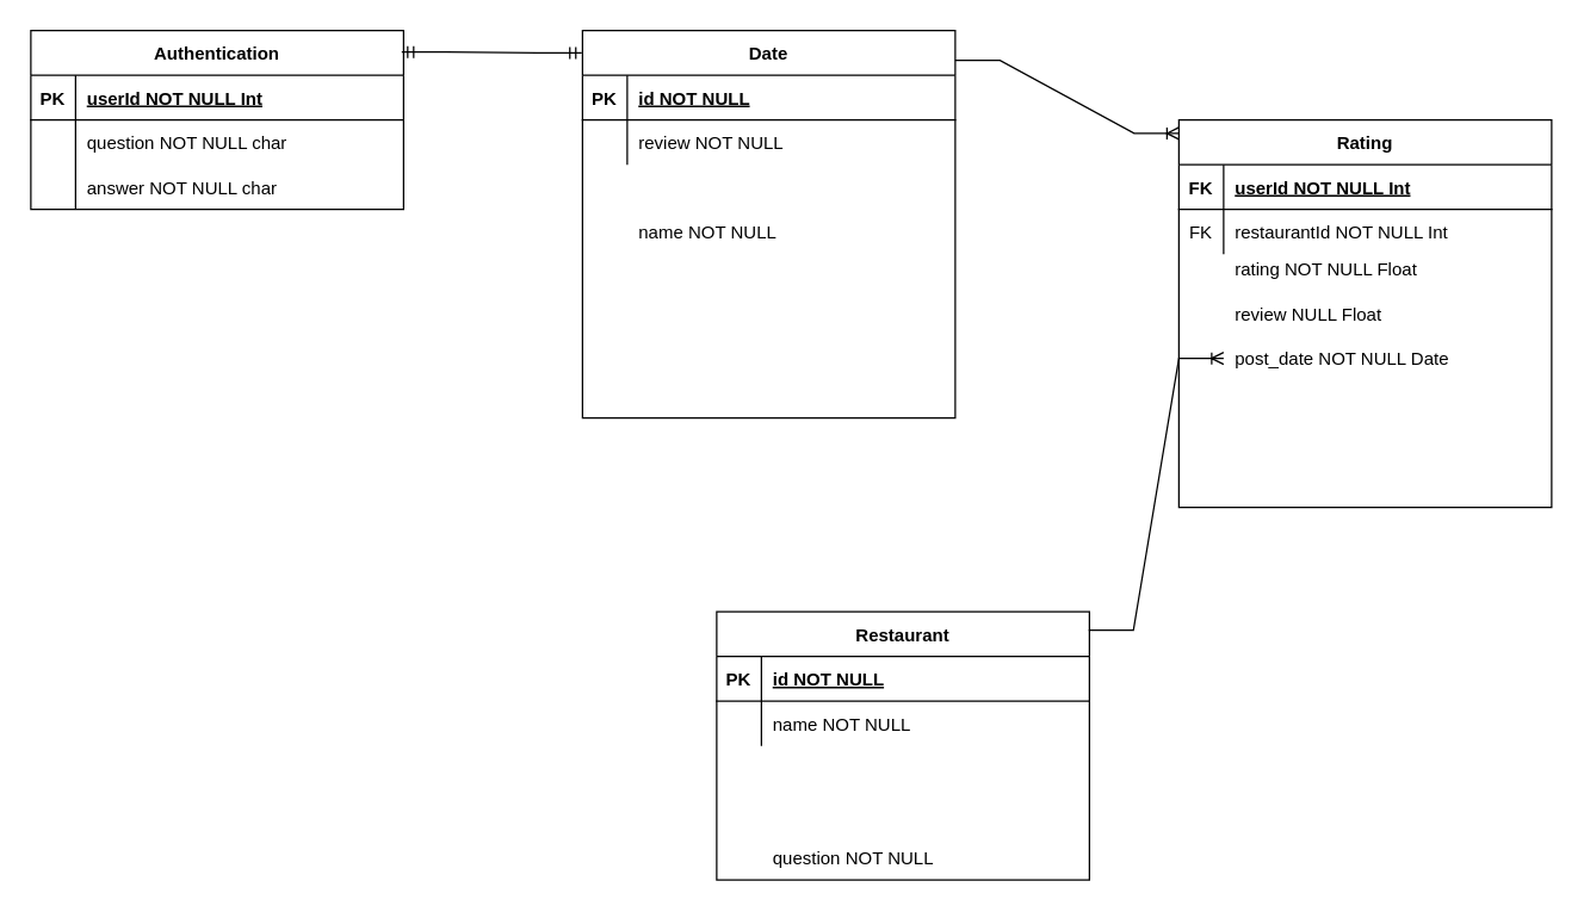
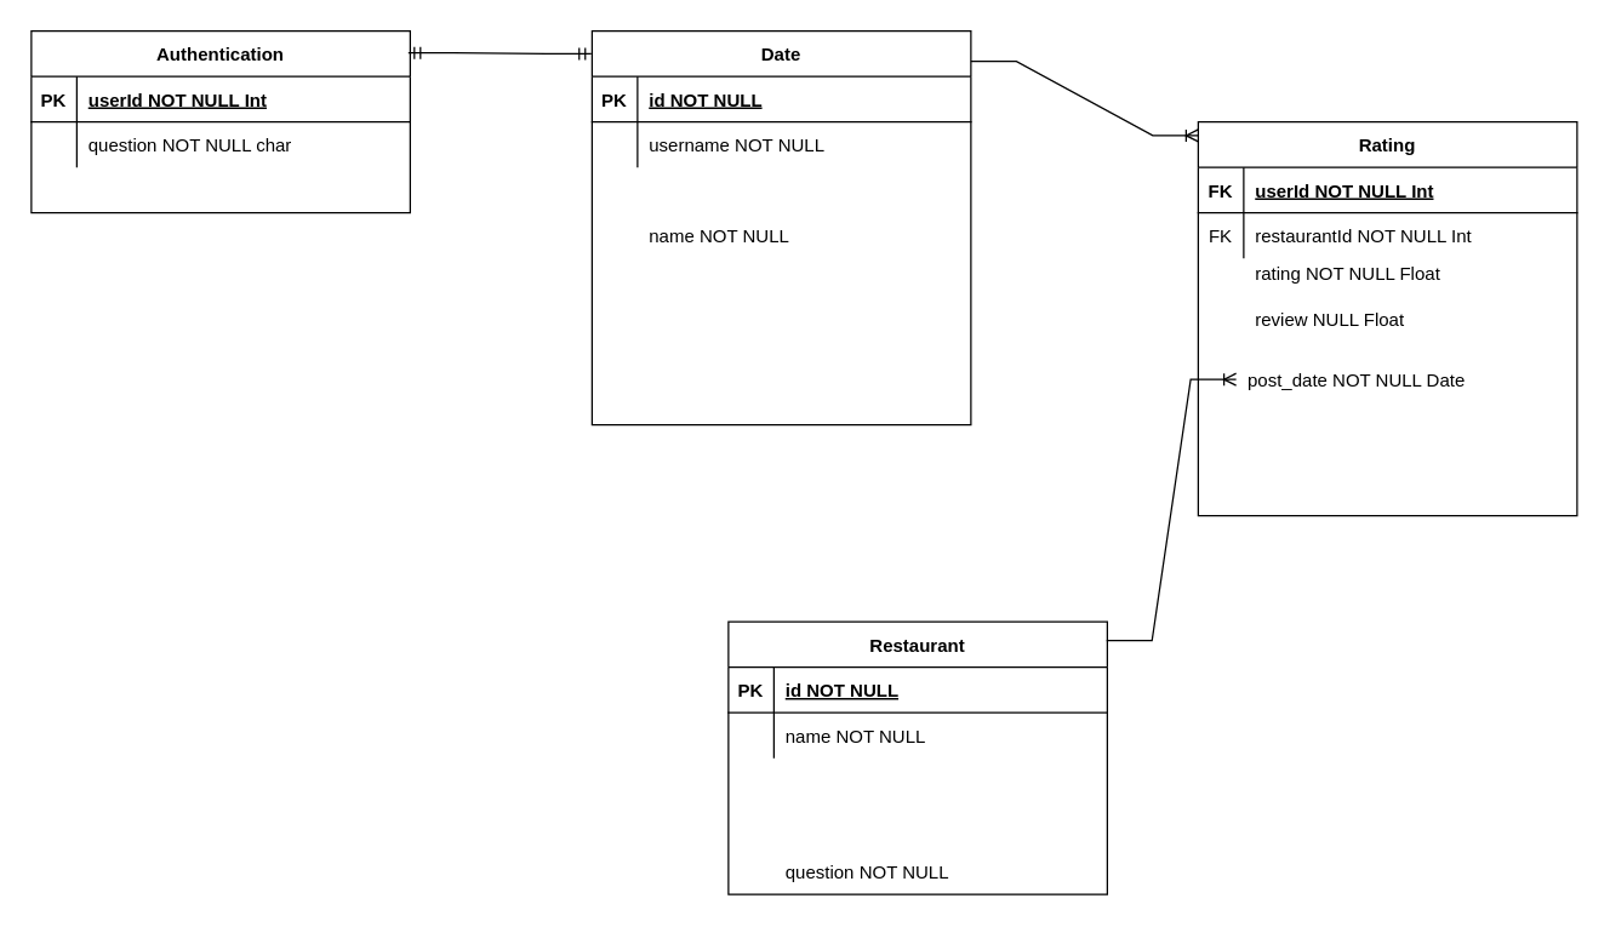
  <mxCell id="0" />
  <mxCell id="1" parent="0" />
  <mxCell id="2" value="Date" style="shape=table;startSize=30;container=1;collapsible=1;childLayout=tableLayout;fixedRows=1;rowLines=0;fontStyle=1;align=center;resizeLast=1;" parent="1" vertex="1"><mxGeometry x="390" y="20" width="250" height="260" as="geometry" /></mxCell>
  <mxCell id="3" value="" style="shape=partialRectangle;collapsible=0;dropTarget=0;pointerEvents=0;fillColor=none;points=[[0,0.5],[1,0.5]];portConstraint=eastwest;top=0;left=0;right=0;bottom=1;" parent="2" vertex="1"><mxGeometry y="30" width="250" height="30" as="geometry" /></mxCell>
  <mxCell id="4" value="PK" style="shape=partialRectangle;overflow=hidden;connectable=0;fillColor=none;top=0;left=0;bottom=0;right=0;fontStyle=1;" parent="3" vertex="1"><mxGeometry width="30" height="30" as="geometry"><mxRectangle width="30" height="30" as="alternateBounds" /></mxGeometry></mxCell>
  <mxCell id="5" value="id NOT NULL" style="shape=partialRectangle;overflow=hidden;connectable=0;fillColor=none;top=0;left=0;bottom=0;right=0;align=left;spacingLeft=6;fontStyle=5;" parent="3" vertex="1"><mxGeometry x="30" width="220" height="30" as="geometry"><mxRectangle width="220" height="30" as="alternateBounds" /></mxGeometry></mxCell>
  <mxCell id="6" value="" style="shape=partialRectangle;collapsible=0;dropTarget=0;pointerEvents=0;fillColor=none;points=[[0,0.5],[1,0.5]];portConstraint=eastwest;top=0;left=0;right=0;bottom=0;" parent="2" vertex="1"><mxGeometry y="60" width="250" height="30" as="geometry" /></mxCell>
  <mxCell id="7" value="" style="shape=partialRectangle;overflow=hidden;connectable=0;fillColor=none;top=0;left=0;bottom=0;right=0;" parent="6" vertex="1"><mxGeometry width="30" height="30" as="geometry"><mxRectangle width="30" height="30" as="alternateBounds" /></mxGeometry></mxCell>
- <mxCell id="8" value="review NOT NULL" style="shape=partialRectangle;overflow=hidden;connectable=0;fillColor=none;top=0;left=0;bottom=0;right=0;align=left;spacingLeft=6;" parent="6" vertex="1"><mxGeometry x="30" width="220" height="30" as="geometry"><mxRectangle width="220" height="30" as="alternateBounds" /></mxGeometry></mxCell>
+ <mxCell id="8" value="username NOT NULL" style="shape=partialRectangle;overflow=hidden;connectable=0;fillColor=none;top=0;left=0;bottom=0;right=0;align=left;spacingLeft=6;" parent="6" vertex="1"><mxGeometry x="30" width="220" height="30" as="geometry"><mxRectangle width="220" height="30" as="alternateBounds" /></mxGeometry></mxCell>
  <mxCell id="9" value="Restaurant" style="shape=table;startSize=30;container=1;collapsible=1;childLayout=tableLayout;fixedRows=1;rowLines=0;fontStyle=1;align=center;resizeLast=1;" vertex="1" parent="1"><mxGeometry x="480" y="410" width="250" height="180" as="geometry"><mxRectangle x="130" y="460" width="90" height="30" as="alternateBounds" /></mxGeometry></mxCell>
  <mxCell id="10" value="" style="shape=partialRectangle;collapsible=0;dropTarget=0;pointerEvents=0;fillColor=none;points=[[0,0.5],[1,0.5]];portConstraint=eastwest;top=0;left=0;right=0;bottom=1;" vertex="1" parent="9"><mxGeometry y="30" width="250" height="30" as="geometry" /></mxCell>
  <mxCell id="11" value="PK" style="shape=partialRectangle;overflow=hidden;connectable=0;fillColor=none;top=0;left=0;bottom=0;right=0;fontStyle=1;" vertex="1" parent="10"><mxGeometry width="30" height="30" as="geometry"><mxRectangle width="30" height="30" as="alternateBounds" /></mxGeometry></mxCell>
  <mxCell id="12" value="id NOT NULL" style="shape=partialRectangle;overflow=hidden;connectable=0;fillColor=none;top=0;left=0;bottom=0;right=0;align=left;spacingLeft=6;fontStyle=5;" vertex="1" parent="10"><mxGeometry x="30" width="220" height="30" as="geometry"><mxRectangle width="220" height="30" as="alternateBounds" /></mxGeometry></mxCell>
  <mxCell id="13" value="" style="shape=partialRectangle;collapsible=0;dropTarget=0;pointerEvents=0;fillColor=none;points=[[0,0.5],[1,0.5]];portConstraint=eastwest;top=0;left=0;right=0;bottom=0;" vertex="1" parent="9"><mxGeometry y="60" width="250" height="30" as="geometry" /></mxCell>
  <mxCell id="14" value="" style="shape=partialRectangle;overflow=hidden;connectable=0;fillColor=none;top=0;left=0;bottom=0;right=0;" vertex="1" parent="13"><mxGeometry width="30" height="30" as="geometry"><mxRectangle width="30" height="30" as="alternateBounds" /></mxGeometry></mxCell>
  <mxCell id="15" value="name NOT NULL" style="shape=partialRectangle;overflow=hidden;connectable=0;fillColor=none;top=0;left=0;bottom=0;right=0;align=left;spacingLeft=6;" vertex="1" parent="13"><mxGeometry x="30" width="220" height="30" as="geometry"><mxRectangle width="220" height="30" as="alternateBounds" /></mxGeometry></mxCell>
  <mxCell id="16" value="" style="shape=partialRectangle;collapsible=0;dropTarget=0;pointerEvents=0;fillColor=none;points=[[0,0.5],[1,0.5]];portConstraint=eastwest;top=0;left=0;right=0;bottom=0;" vertex="1" parent="9"><mxGeometry y="90" width="250" height="30" as="geometry" /></mxCell>
  <mxCell id="17" value="" style="shape=partialRectangle;overflow=hidden;connectable=0;fillColor=none;top=0;left=0;bottom=0;right=0;" vertex="1" parent="16"><mxGeometry width="30" height="30" as="geometry"><mxRectangle width="30" height="30" as="alternateBounds" /></mxGeometry></mxCell>
  <mxCell id="18" value="question NOT NULL" style="shape=partialRectangle;overflow=hidden;connectable=0;fillColor=none;top=0;left=0;bottom=0;right=0;align=left;spacingLeft=6;" vertex="1" parent="1"><mxGeometry x="510" y="560" width="220" height="30" as="geometry"><mxRectangle width="220" height="30" as="alternateBounds" /></mxGeometry></mxCell>
  <mxCell id="19" value="Rating" style="shape=table;startSize=30;container=1;collapsible=1;childLayout=tableLayout;fixedRows=1;rowLines=0;fontStyle=1;align=center;resizeLast=1;" vertex="1" parent="1"><mxGeometry x="790" y="80" width="250" height="260" as="geometry" /></mxCell>
  <mxCell id="20" value="" style="shape=partialRectangle;collapsible=0;dropTarget=0;pointerEvents=0;fillColor=none;points=[[0,0.5],[1,0.5]];portConstraint=eastwest;top=0;left=0;right=0;bottom=1;" vertex="1" parent="19"><mxGeometry y="30" width="250" height="30" as="geometry" /></mxCell>
  <mxCell id="21" value="FK" style="shape=partialRectangle;overflow=hidden;connectable=0;fillColor=none;top=0;left=0;bottom=0;right=0;fontStyle=1;" vertex="1" parent="20"><mxGeometry width="30" height="30" as="geometry"><mxRectangle width="30" height="30" as="alternateBounds" /></mxGeometry></mxCell>
  <mxCell id="22" value="userId NOT NULL Int" style="shape=partialRectangle;overflow=hidden;connectable=0;fillColor=none;top=0;left=0;bottom=0;right=0;align=left;spacingLeft=6;fontStyle=5;" vertex="1" parent="20"><mxGeometry x="30" width="220" height="30" as="geometry"><mxRectangle width="220" height="30" as="alternateBounds" /></mxGeometry></mxCell>
  <mxCell id="23" value="" style="shape=partialRectangle;collapsible=0;dropTarget=0;pointerEvents=0;fillColor=none;points=[[0,0.5],[1,0.5]];portConstraint=eastwest;top=0;left=0;right=0;bottom=0;" vertex="1" parent="19"><mxGeometry y="60" width="250" height="30" as="geometry" /></mxCell>
  <mxCell id="24" value="FK" style="shape=partialRectangle;overflow=hidden;connectable=0;fillColor=none;top=0;left=0;bottom=0;right=0;" vertex="1" parent="23"><mxGeometry width="30" height="30" as="geometry"><mxRectangle width="30" height="30" as="alternateBounds" /></mxGeometry></mxCell>
  <mxCell id="25" value="restaurantId NOT NULL Int" style="shape=partialRectangle;overflow=hidden;connectable=0;fillColor=none;top=0;left=0;bottom=0;right=0;align=left;spacingLeft=6;" vertex="1" parent="23"><mxGeometry x="30" width="220" height="30" as="geometry"><mxRectangle width="220" height="30" as="alternateBounds" /></mxGeometry></mxCell>
  <mxCell id="26" value="rating NOT NULL Float" style="shape=partialRectangle;overflow=hidden;connectable=0;fillColor=none;top=0;left=0;bottom=0;right=0;align=left;spacingLeft=6;" vertex="1" parent="1"><mxGeometry x="820" y="165" width="220" height="30" as="geometry"><mxRectangle width="220" height="30" as="alternateBounds" /></mxGeometry></mxCell>
  <mxCell id="27" value="review NULL Float" style="shape=partialRectangle;overflow=hidden;connectable=0;fillColor=none;top=0;left=0;bottom=0;right=0;align=left;spacingLeft=6;" vertex="1" parent="1"><mxGeometry x="820" y="195" width="220" height="30" as="geometry"><mxRectangle width="220" height="30" as="alternateBounds" /></mxGeometry></mxCell>
- <mxCell id="28" value="post_date NOT NULL Date" style="shape=partialRectangle;overflow=hidden;connectable=0;fillColor=none;top=0;left=0;bottom=0;right=0;align=left;spacingLeft=6;" vertex="1" parent="1"><mxGeometry x="820" y="225" width="220" height="30" as="geometry"><mxRectangle width="220" height="30" as="alternateBounds" /></mxGeometry></mxCell>
+ <mxCell id="28" value="post_date NOT NULL Date" style="shape=partialRectangle;overflow=hidden;connectable=0;fillColor=none;top=0;left=0;bottom=0;right=0;align=left;spacingLeft=6;" vertex="1" parent="1"><mxGeometry x="815" y="235" width="220" height="30" as="geometry"><mxRectangle width="220" height="30" as="alternateBounds" /></mxGeometry></mxCell>
  <mxCell id="29" value="" style="edgeStyle=entityRelationEdgeStyle;fontSize=12;html=1;endArrow=ERoneToMany;rounded=0;" edge="1" parent="1"><mxGeometry width="100" height="100" relative="1" as="geometry"><mxPoint x="640" y="40" as="sourcePoint" /><mxPoint x="790" y="89" as="targetPoint" /></mxGeometry></mxCell>
  <mxCell id="30" value="" style="edgeStyle=entityRelationEdgeStyle;fontSize=12;html=1;endArrow=ERoneToMany;rounded=0;exitX=0.998;exitY=0.069;exitDx=0;exitDy=0;exitPerimeter=0;" edge="1" parent="1" source="9" target="28"><mxGeometry width="100" height="100" relative="1" as="geometry"><mxPoint x="649" y="350" as="sourcePoint" /><mxPoint x="795.25" y="404.04" as="targetPoint" /></mxGeometry></mxCell>
  <mxCell id="31" value="name NOT NULL" style="shape=partialRectangle;overflow=hidden;connectable=0;fillColor=none;top=0;left=0;bottom=0;right=0;align=left;spacingLeft=6;" vertex="1" parent="1"><mxGeometry x="420" y="140" width="220" height="30" as="geometry"><mxRectangle width="220" height="30" as="alternateBounds" /></mxGeometry></mxCell>
  <mxCell id="32" value="Authentication" style="shape=table;startSize=30;container=1;collapsible=1;childLayout=tableLayout;fixedRows=1;rowLines=0;fontStyle=1;align=center;resizeLast=1;" vertex="1" parent="1"><mxGeometry x="20" y="20" width="250" height="120" as="geometry"><mxRectangle x="130" y="460" width="90" height="30" as="alternateBounds" /></mxGeometry></mxCell>
  <mxCell id="33" value="" style="shape=partialRectangle;collapsible=0;dropTarget=0;pointerEvents=0;fillColor=none;points=[[0,0.5],[1,0.5]];portConstraint=eastwest;top=0;left=0;right=0;bottom=1;" vertex="1" parent="32"><mxGeometry y="30" width="250" height="30" as="geometry" /></mxCell>
  <mxCell id="34" value="PK" style="shape=partialRectangle;overflow=hidden;connectable=0;fillColor=none;top=0;left=0;bottom=0;right=0;fontStyle=1;" vertex="1" parent="33"><mxGeometry width="30" height="30" as="geometry"><mxRectangle width="30" height="30" as="alternateBounds" /></mxGeometry></mxCell>
  <mxCell id="35" value="userId NOT NULL Int" style="shape=partialRectangle;overflow=hidden;connectable=0;fillColor=none;top=0;left=0;bottom=0;right=0;align=left;spacingLeft=6;fontStyle=5;" vertex="1" parent="33"><mxGeometry x="30" width="220" height="30" as="geometry"><mxRectangle width="220" height="30" as="alternateBounds" /></mxGeometry></mxCell>
  <mxCell id="36" value="" style="shape=partialRectangle;collapsible=0;dropTarget=0;pointerEvents=0;fillColor=none;points=[[0,0.5],[1,0.5]];portConstraint=eastwest;top=0;left=0;right=0;bottom=0;" vertex="1" parent="32"><mxGeometry y="60" width="250" height="30" as="geometry" /></mxCell>
  <mxCell id="37" value="" style="shape=partialRectangle;overflow=hidden;connectable=0;fillColor=none;top=0;left=0;bottom=0;right=0;" vertex="1" parent="36"><mxGeometry width="30" height="30" as="geometry"><mxRectangle width="30" height="30" as="alternateBounds" /></mxGeometry></mxCell>
  <mxCell id="38" value="question NOT NULL char" style="shape=partialRectangle;overflow=hidden;connectable=0;fillColor=none;top=0;left=0;bottom=0;right=0;align=left;spacingLeft=6;" vertex="1" parent="36"><mxGeometry x="30" width="220" height="30" as="geometry"><mxRectangle width="220" height="30" as="alternateBounds" /></mxGeometry></mxCell>
  <mxCell id="39" value="" style="shape=partialRectangle;collapsible=0;dropTarget=0;pointerEvents=0;fillColor=none;points=[[0,0.5],[1,0.5]];portConstraint=eastwest;top=0;left=0;right=0;bottom=0;" vertex="1" parent="32"><mxGeometry y="90" width="250" height="30" as="geometry" /></mxCell>
  <mxCell id="40" value="" style="shape=partialRectangle;overflow=hidden;connectable=0;fillColor=none;top=0;left=0;bottom=0;right=0;" vertex="1" parent="39"><mxGeometry width="30" height="30" as="geometry"><mxRectangle width="30" height="30" as="alternateBounds" /></mxGeometry></mxCell>
- <mxCell id="41" value="answer NOT NULL char" style="shape=partialRectangle;overflow=hidden;connectable=0;fillColor=none;top=0;left=0;bottom=0;right=0;align=left;spacingLeft=6;" vertex="1" parent="39"><mxGeometry x="30" width="220" height="30" as="geometry"><mxRectangle width="220" height="30" as="alternateBounds" /></mxGeometry></mxCell>
  <mxCell id="42" value="" style="edgeStyle=entityRelationEdgeStyle;fontSize=12;html=1;endArrow=ERmandOne;startArrow=ERmandOne;rounded=0;exitX=0.995;exitY=0.12;exitDx=0;exitDy=0;exitPerimeter=0;entryX=-0.002;entryY=0.058;entryDx=0;entryDy=0;entryPerimeter=0;" edge="1" parent="1" source="32" target="2"><mxGeometry width="100" height="100" relative="1" as="geometry"><mxPoint x="270" y="40" as="sourcePoint" /><mxPoint y="-60" as="targetPoint" x="370" /></mxGeometry></mxCell>
